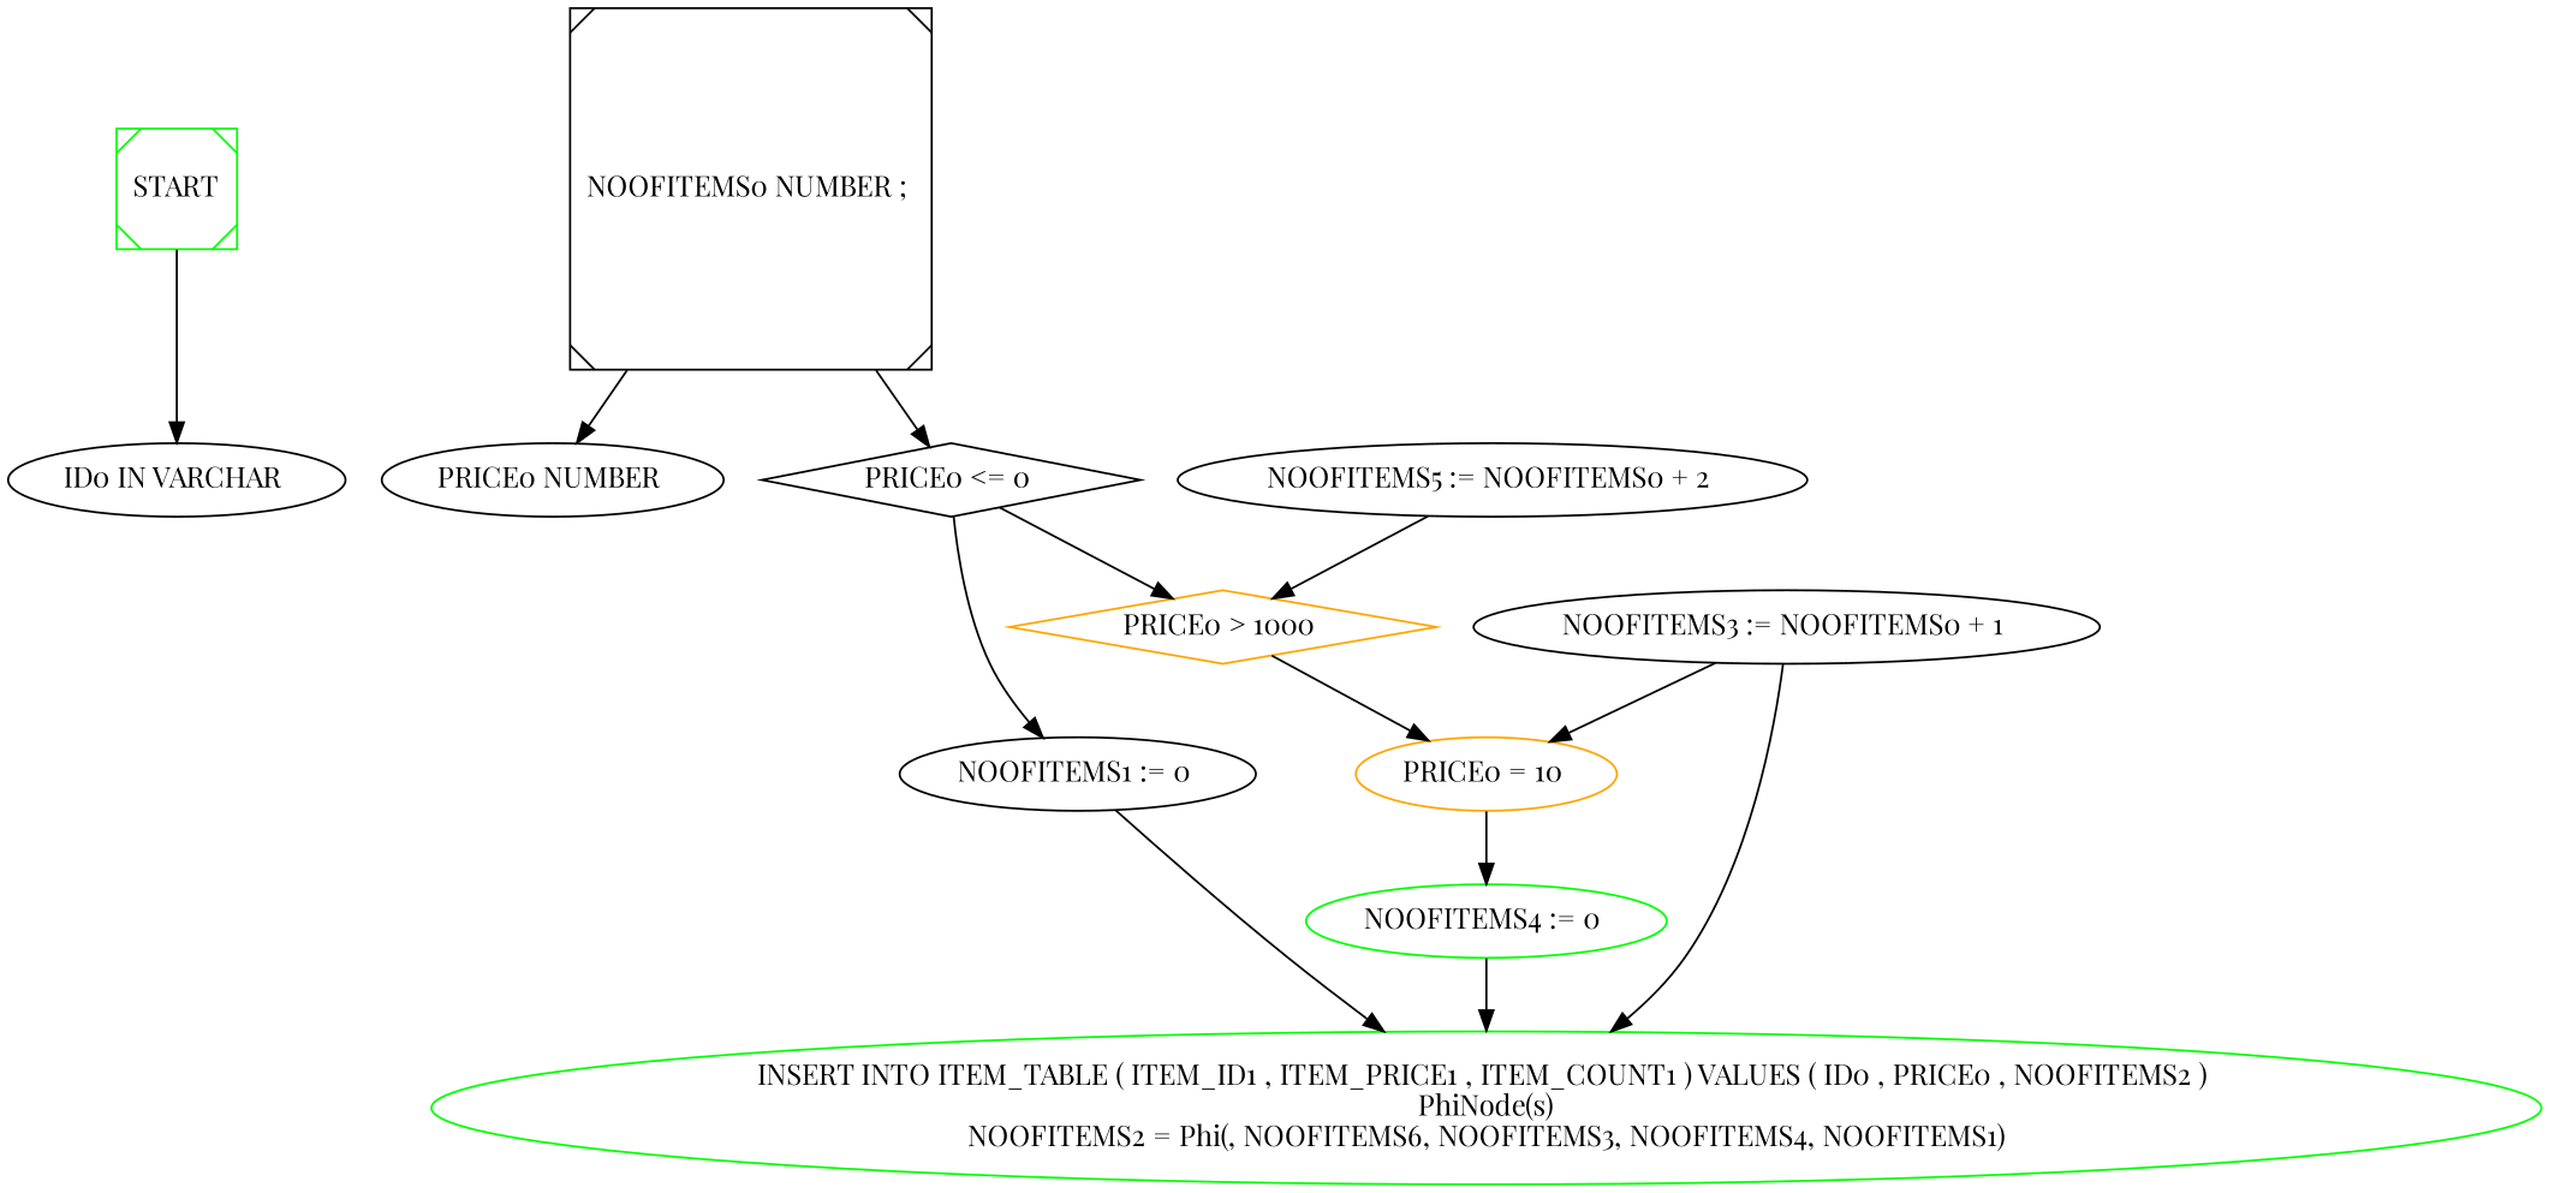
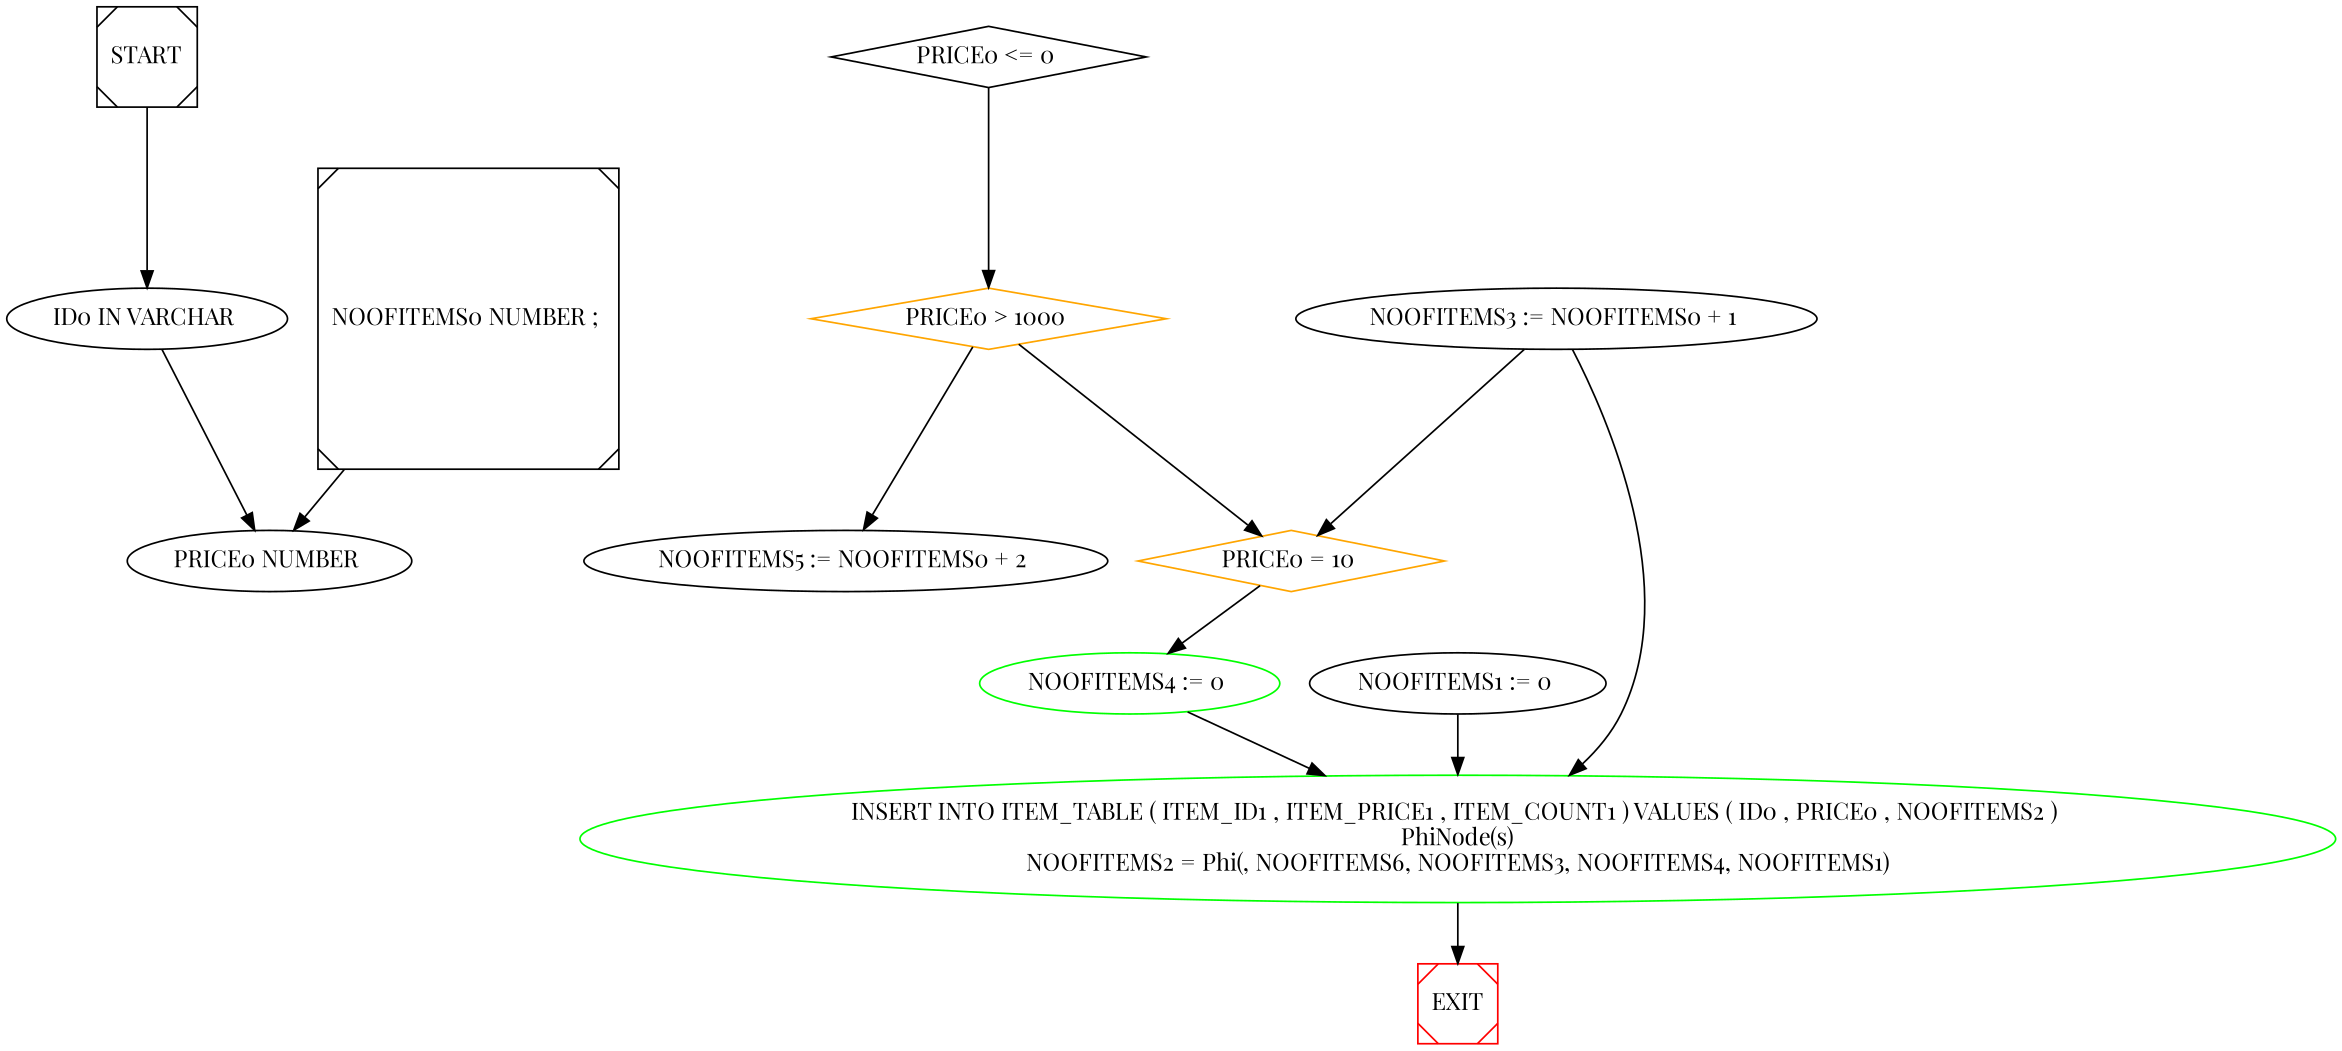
  digraph {
    fontname="Playfair Display"
    node [fontname="Playfair Display"]
    edge [fontname="Playfair Display"]
-   n1 [color=green label=START shape=Msquare]
+   n1 [color=black label=START shape=Msquare]
    n2 [label="ID0 IN VARCHAR "]
    n3 [label="PRICE0 NUMBER "]
    n4 [label="NOOFITEMS0 NUMBER ; " shape=Msquare]
    n5 [color=black label="PRICE0 <= 0 " shape=diamond]
    n6 [label="NOOFITEMS1 := 0 "]
    n7 [color=orange label="PRICE0 > 1000 " shape=diamond]
    n8 [color=green label="INSERT INTO ITEM_TABLE ( ITEM_ID1 , ITEM_PRICE1 , ITEM_COUNT1 ) VALUES ( ID0 , PRICE0 , NOOFITEMS2 ) \nPhiNode(s)\nNOOFITEMS2 = Phi(, NOOFITEMS6, NOOFITEMS3, NOOFITEMS4, NOOFITEMS1)"]
-   n9 [color=orange label="PRICE0 = 10 " shape=ellipse]
+   n9 [color=orange label="PRICE0 = 10 " shape=diamond]
    n10 [label="NOOFITEMS5 := NOOFITEMS0 + 2 "]
+   EXIT [color=red shape=Msquare]
    n12 [color=green label="NOOFITEMS4 := 0 "]
    n13 [label="NOOFITEMS3 := NOOFITEMS0 + 1 "]
    n1 -> n2
+   n2 -> n3
    n4 -> n3
-   n4 -> n5
-   n5 -> n6
    n5 -> n7
    n6 -> n8
    n7 -> n9
-   n10 -> n7
+   n7 -> n10
+   n8 -> EXIT
    n9 -> n12
    n12 -> n8
    n13 -> n8
    n13 -> n9
  }
